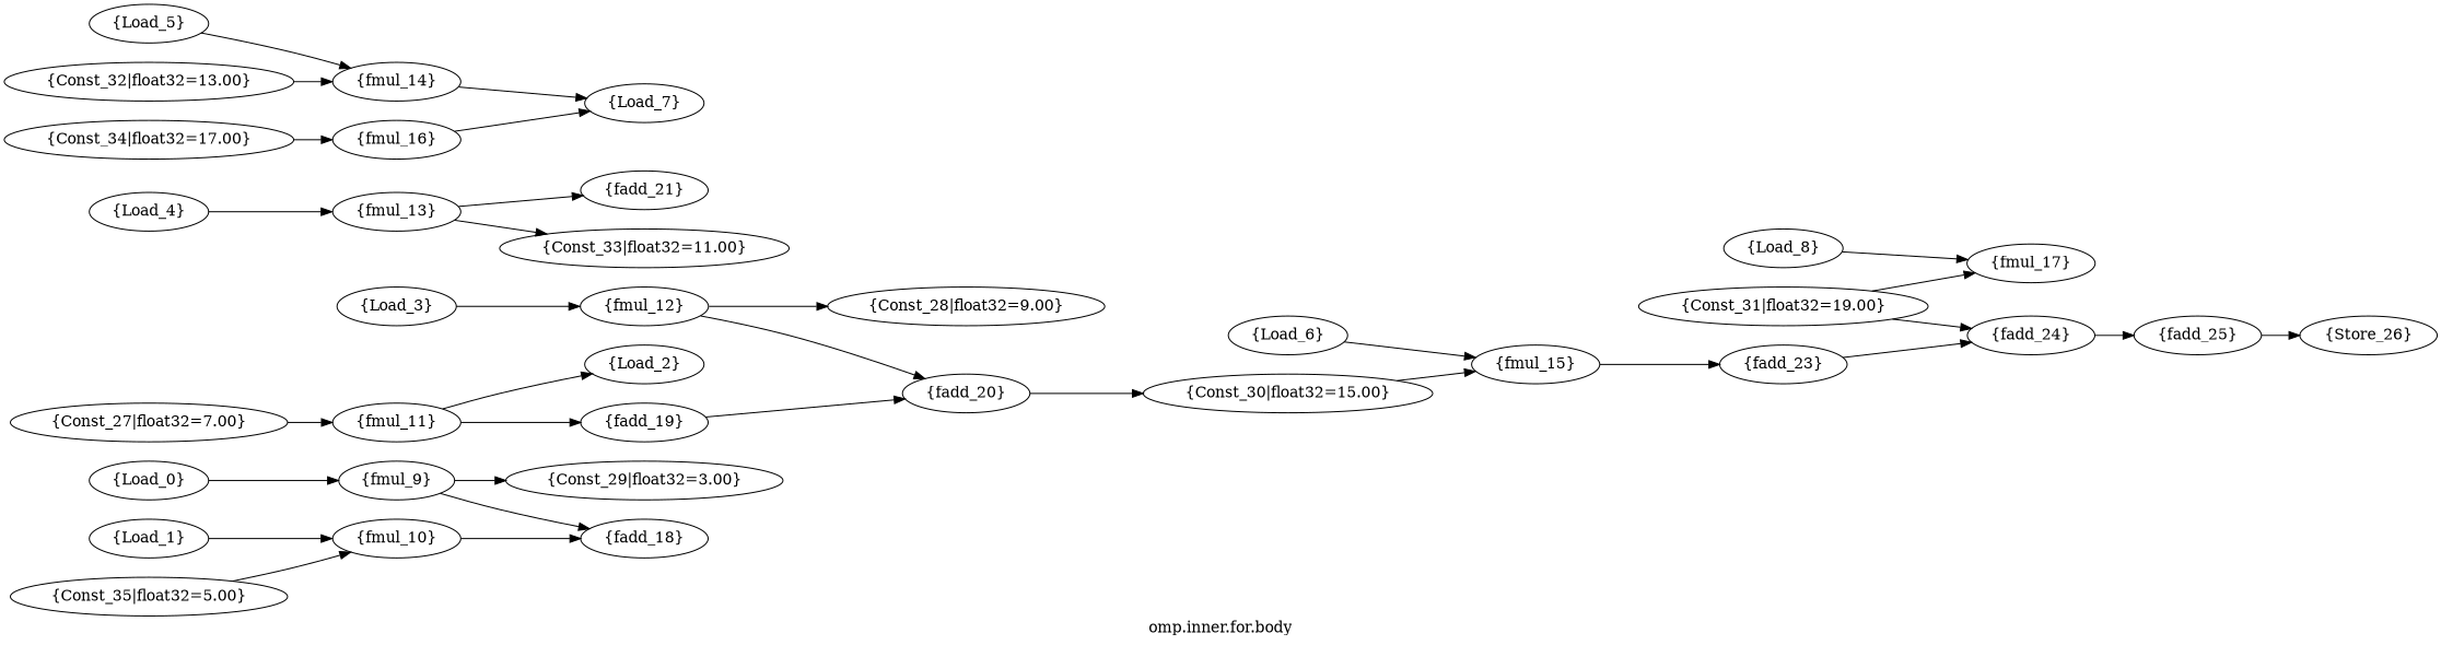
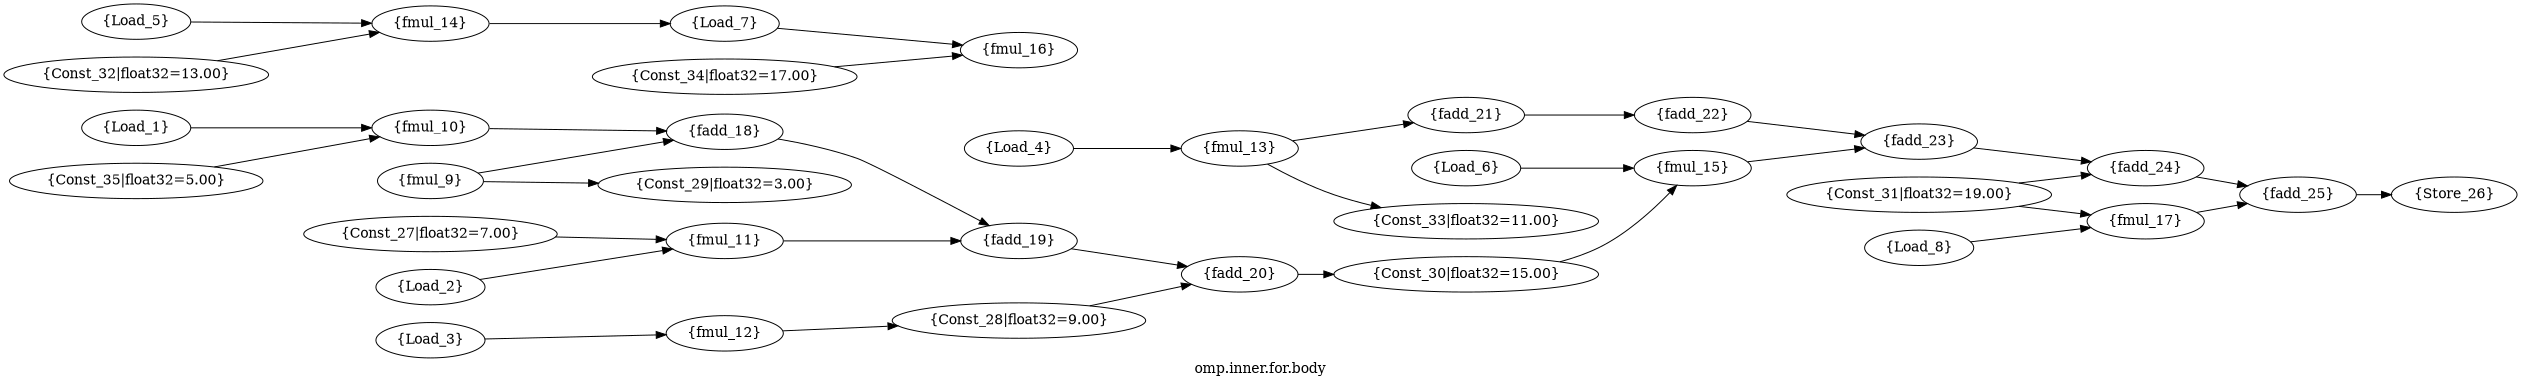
  strict digraph {
    label="omp.inner.for.body"
    rankdir=LR
    node [opcode=INPUT]
    edge [driver=outPinA load=inPinB]
-   n1 [label="{Load_0}"]
    n2 [label="{fmul_9}" opcode=FMUL]
    n3 [label="{fadd_18}" opcode=FADD]
    n4 [constVal=1 float32=3.00 label="{Const_29|float32=3.00}" opcode=CONST]
    n5 [label="{Load_1}"]
    n6 [label="{fmul_10}" opcode=FMUL]
    n7 [label="{Load_2}"]
    n8 [label="{fmul_11}" opcode=FMUL]
    n9 [label="{fadd_19}" opcode=FADD]
    n10 [label="{Load_3}"]
    n11 [label="{fmul_12}" opcode=FMUL]
    n12 [label="{fadd_20}" opcode=FADD]
    n13 [constVal=1 float32=9.00 label="{Const_28|float32=9.00}" opcode=CONST]
    n14 [label="{Load_4}"]
    n15 [label="{fmul_13}" opcode=FMUL]
    n16 [label="{fadd_21}" opcode=FADD]
    n17 [constVal=1 float32=11.00 label="{Const_33|float32=11.00}" opcode=CONST]
    n18 [label="{Load_5}"]
    n19 [label="{fmul_14}" opcode=FMUL]
    n20 [label="{Load_7}"]
    n21 [label="{Load_6}"]
    n22 [label="{fmul_15}" opcode=FMUL]
    n23 [label="{fadd_23}" opcode=FADD]
    n24 [label="{fmul_16}" opcode=FMUL]
    n25 [label="{Load_8}"]
    n26 [label="{fmul_17}" opcode=FMUL]
    n27 [label="{fadd_25}" opcode=FADD]
    n28 [constVal=1 float32=15.00 label="{Const_30|float32=15.00}" opcode=CONST]
+   n29 [label="{fadd_22}" opcode=FADD]
    n30 [label="{fadd_24}" opcode=FADD]
    n31 [label="{Store_26}" opcode=OUTPUT]
    n32 [constVal=1 float32=7.00 label="{Const_27|float32=7.00}" opcode=CONST]
    n33 [constVal=1 float32=19.00 label="{Const_31|float32=19.00}" opcode=CONST]
    n34 [constVal=1 float32=13.00 label="{Const_32|float32=13.00}" opcode=CONST]
    n35 [constVal=1 float32=17.00 label="{Const_34|float32=17.00}" opcode=CONST]
    n36 [constVal=1 float32=5.00 label="{Const_35|float32=5.00}" opcode=CONST]
-   n1 -> n2
    n2 -> n3
    n2 -> n4 [load=inPinA]
+   n3 -> n9 [load=inPinA]
    n5 -> n6
    n6 -> n3 [load=inPinA]
-   n8 -> n7
+   n7 -> n8
    n8 -> n9
    n9 -> n12 [load=inPinA]
    n10 -> n11
-   n11 -> n12
+   n13 -> n12
    n11 -> n13 [load=inPinA]
    n12 -> n28 [load=inPinA]
    n14 -> n15
    n15 -> n16
    n15 -> n17 [load=inPinA]
+   n16 -> n29 [load=inPinA]
    n18 -> n19
    n19 -> n20
-   n24 -> n20
+   n20 -> n24
    n21 -> n22
    n22 -> n23
    n23 -> n30 [load=inPinA]
    n25 -> n26
+   n26 -> n27
    n27 -> n31
    n28 -> n22 [load=inPinA]
+   n29 -> n23 [load=inPinA]
    n30 -> n27 [load=inPinA]
    n32 -> n8 [load=inPinA]
    n33 -> n26 [load=inPinA]
    n33 -> n30
    n34 -> n19 [load=inPinA]
    n35 -> n24 [load=inPinA]
    n36 -> n6 [load=inPinA]
  }
